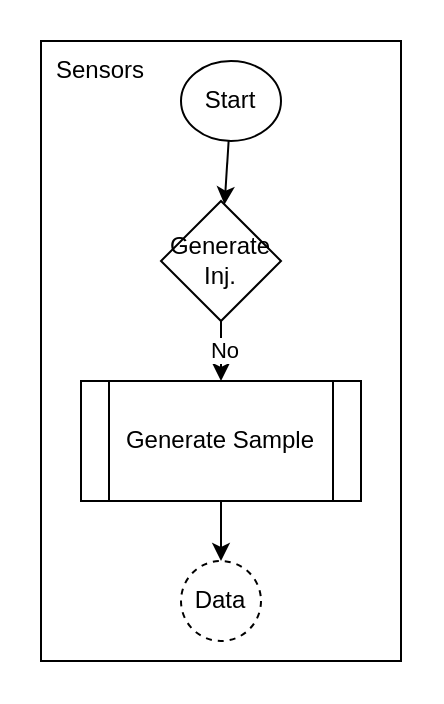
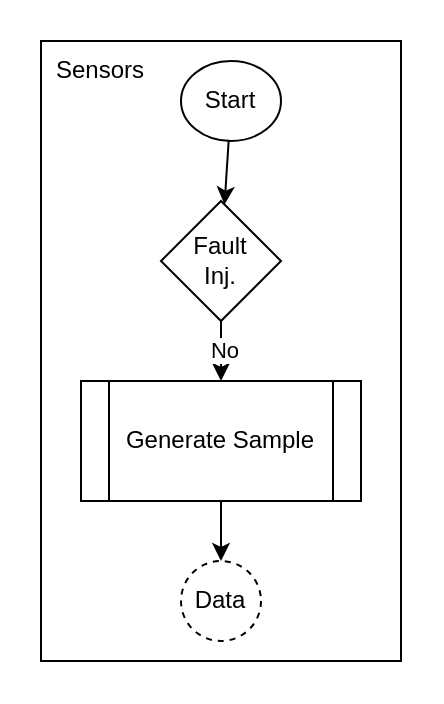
  <mxCell id="0" />
  <mxCell id="1" parent="0" />
  <mxCell id="2" value="" style="rounded=0;whiteSpace=wrap;html=1;" parent="1" vertex="1"><mxGeometry x="20" y="20" width="180" height="310" as="geometry" /></mxCell>
  <mxCell id="3" value="" style="edgeStyle=none;html=1;" edge="1" parent="1" source="4" target="7"><mxGeometry relative="1" as="geometry" /></mxCell>
  <mxCell id="4" value="Generate Sample" style="shape=process;whiteSpace=wrap;html=1;backgroundOutline=1;" parent="1" vertex="1"><mxGeometry x="40" y="190" width="140" height="60" as="geometry" /></mxCell>
  <mxCell id="5" value="" style="edgeStyle=none;html=1;" edge="1" parent="1" source="6" target="11"><mxGeometry relative="1" as="geometry" /></mxCell>
  <mxCell id="6" value="Start" style="ellipse;whiteSpace=wrap;html=1;aspect=fixed;" parent="1" vertex="1"><mxGeometry x="90" y="30" width="50" height="40" as="geometry" /></mxCell>
  <mxCell id="7" value="Data" style="ellipse;whiteSpace=wrap;html=1;aspect=fixed;dashed=1;" parent="1" vertex="1"><mxGeometry x="90" y="280" width="40" height="40" as="geometry" /></mxCell>
  <mxCell id="8" value="Sensors" style="text;html=1;align=center;verticalAlign=middle;whiteSpace=wrap;rounded=0;" parent="1" vertex="1"><mxGeometry x="20" y="20" width="60" height="30" as="geometry" /></mxCell>
  <mxCell id="9" value="" style="edgeStyle=none;html=1;" edge="1" parent="1" source="11" target="4"><mxGeometry relative="1" as="geometry" /></mxCell>
  <mxCell id="10" value="No" style="edgeLabel;html=1;align=center;verticalAlign=middle;resizable=0;points=[];" vertex="1" connectable="0" parent="9"><mxGeometry x="-0.068" y="1" relative="1" as="geometry"><mxPoint as="offset" /></mxGeometry></mxCell>
- <mxCell id="11" value="Generate&lt;div&gt;Inj.&lt;/div&gt;" style="rhombus;whiteSpace=wrap;html=1;" vertex="1" parent="1"><mxGeometry x="80" y="100" width="60" height="60" as="geometry" /></mxCell>
+ <mxCell id="11" value="Fault&lt;div&gt;Inj.&lt;/div&gt;" style="rhombus;whiteSpace=wrap;html=1;" vertex="1" parent="1"><mxGeometry x="80" y="100" width="60" height="60" as="geometry" /></mxCell>
